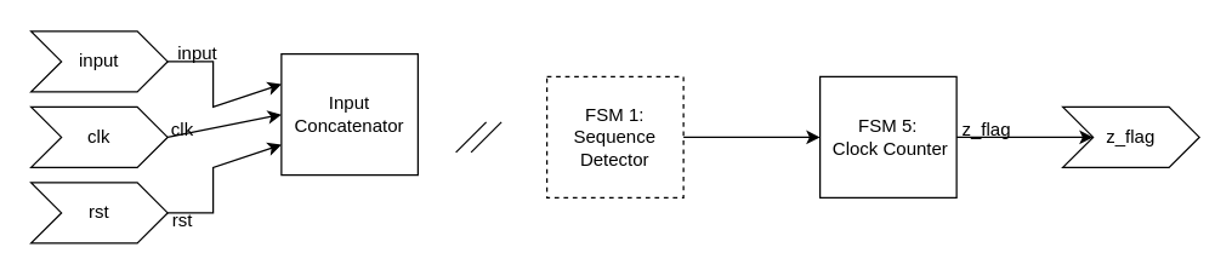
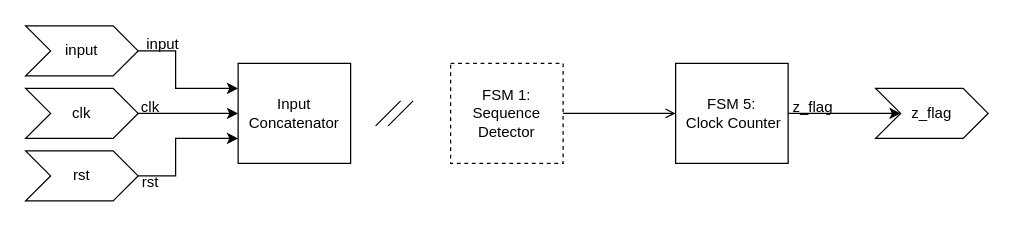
  <mxCell id="0" />
  <mxCell id="1" parent="0" />
  <mxCell id="2" value="" style="group" vertex="1" connectable="0" parent="1"><mxGeometry x="20" y="20" width="260" height="140" as="geometry" /></mxCell>
  <mxCell id="3" value="input" style="shape=step;perimeter=stepPerimeter;whiteSpace=wrap;html=1;fixedSize=1;" vertex="1" parent="2"><mxGeometry width="90" height="40" as="geometry" /></mxCell>
  <mxCell id="4" value="clk" style="shape=step;perimeter=stepPerimeter;whiteSpace=wrap;html=1;fixedSize=1;" vertex="1" parent="2"><mxGeometry y="50" width="90" height="40" as="geometry" /></mxCell>
  <mxCell id="5" value="rst" style="shape=step;perimeter=stepPerimeter;whiteSpace=wrap;html=1;fixedSize=1;" vertex="1" parent="2"><mxGeometry y="100" width="90" height="40" as="geometry" /></mxCell>
- <mxCell id="6" value="Input Concatenator" style="rounded=0;whiteSpace=wrap;html=1;" vertex="1" parent="2"><mxGeometry x="165" y="15" width="90" height="80" as="geometry" /></mxCell>
+ <mxCell id="6" value="Input Concatenator" style="rounded=0;whiteSpace=wrap;html=1;" vertex="1" parent="2"><mxGeometry x="170" y="30" width="90" height="80" as="geometry" /></mxCell>
  <mxCell id="7" value="" style="endArrow=classic;html=1;rounded=0;exitX=1;exitY=0.5;exitDx=0;exitDy=0;entryX=0;entryY=0.25;entryDx=0;entryDy=0;" edge="1" parent="2" source="3" target="6"><mxGeometry width="50" height="50" relative="1" as="geometry"><mxPoint x="350" y="90" as="sourcePoint" /><mxPoint x="400" y="40" as="targetPoint" /><Array as="points"><mxPoint x="120" y="20" /><mxPoint x="120" y="50" /></Array></mxGeometry></mxCell>
  <mxCell id="8" value="" style="endArrow=classic;html=1;rounded=0;exitX=1;exitY=0.5;exitDx=0;exitDy=0;entryX=0;entryY=0.5;entryDx=0;entryDy=0;" edge="1" parent="2" source="4" target="6"><mxGeometry width="50" height="50" relative="1" as="geometry"><mxPoint x="350" y="90" as="sourcePoint" /><mxPoint x="400" y="40" as="targetPoint" /></mxGeometry></mxCell>
  <mxCell id="9" value="" style="endArrow=classic;html=1;rounded=0;exitX=1;exitY=0.5;exitDx=0;exitDy=0;entryX=0;entryY=0.75;entryDx=0;entryDy=0;" edge="1" parent="2" source="5" target="6"><mxGeometry width="50" height="50" relative="1" as="geometry"><mxPoint x="350" y="90" as="sourcePoint" /><mxPoint x="400" y="40" as="targetPoint" /><Array as="points"><mxPoint x="120" y="120" /><mxPoint x="120" y="90" /></Array></mxGeometry></mxCell>
  <mxCell id="10" value="input" style="text;html=1;strokeColor=none;fillColor=none;align=center;verticalAlign=middle;whiteSpace=wrap;rounded=0;" vertex="1" parent="2"><mxGeometry x="80" width="60" height="30" as="geometry" /></mxCell>
  <mxCell id="11" value="clk" style="text;html=1;strokeColor=none;fillColor=none;align=center;verticalAlign=middle;whiteSpace=wrap;rounded=0;" vertex="1" parent="2"><mxGeometry x="70" y="50" width="60" height="30" as="geometry" /></mxCell>
  <mxCell id="12" value="rst" style="text;html=1;strokeColor=none;fillColor=none;align=center;verticalAlign=middle;whiteSpace=wrap;rounded=0;" vertex="1" parent="2"><mxGeometry x="70" y="110" width="60" height="30" as="geometry" /></mxCell>
  <mxCell id="13" value="FSM 1: Sequence Detector" style="rounded=0;whiteSpace=wrap;html=1;dashed=1;" vertex="1" parent="1"><mxGeometry x="360" y="50" width="90" height="80" as="geometry" /></mxCell>
  <mxCell id="14" value="FSM 5:&lt;br&gt;&amp;nbsp;Clock Counter" style="rounded=0;whiteSpace=wrap;html=1;" vertex="1" parent="1"><mxGeometry x="540" y="50" width="90" height="80" as="geometry" /></mxCell>
- <mxCell id="15" value="" style="endArrow=classic;html=1;rounded=0;exitX=1;exitY=0.5;exitDx=0;exitDy=0;entryX=0;entryY=0.5;entryDx=0;entryDy=0;" edge="1" parent="1" source="13" target="14"><mxGeometry width="50" height="50" relative="1" as="geometry"><mxPoint x="460" y="150" as="sourcePoint" /><mxPoint x="510" y="150" as="targetPoint" /></mxGeometry></mxCell>
+ <mxCell id="15" value="" style="endArrow=open;html=1;rounded=0;exitX=1;exitY=0.5;exitDx=0;exitDy=0;entryX=0;entryY=0.5;entryDx=0;entryDy=0;" edge="1" parent="1" source="13" target="14"><mxGeometry width="50" height="50" relative="1" as="geometry"><mxPoint x="460" y="150" as="sourcePoint" /><mxPoint x="510" y="150" as="targetPoint" /></mxGeometry></mxCell>
  <mxCell id="16" value="z_flag" style="shape=step;perimeter=stepPerimeter;whiteSpace=wrap;html=1;fixedSize=1;" vertex="1" parent="1"><mxGeometry x="700" y="70" width="90" height="40" as="geometry" /></mxCell>
  <mxCell id="17" value="" style="endArrow=classic;html=1;rounded=0;exitX=1;exitY=0.5;exitDx=0;exitDy=0;entryX=0;entryY=0.5;entryDx=0;entryDy=0;" edge="1" parent="1" source="14" target="16"><mxGeometry width="50" height="50" relative="1" as="geometry"><mxPoint x="750" y="190" as="sourcePoint" /><mxPoint x="800" y="190" as="targetPoint" /></mxGeometry></mxCell>
  <mxCell id="18" value="" style="group" vertex="1" connectable="0" parent="1"><mxGeometry x="300" y="80" width="30" height="20" as="geometry" /></mxCell>
  <mxCell id="19" value="" style="endArrow=none;html=1;rounded=0;" edge="1" parent="18"><mxGeometry width="50" height="50" relative="1" as="geometry"><mxPoint y="20" as="sourcePoint" /><mxPoint x="20" as="targetPoint" /></mxGeometry></mxCell>
  <mxCell id="20" value="" style="endArrow=none;html=1;rounded=0;" edge="1" parent="18"><mxGeometry width="50" height="50" relative="1" as="geometry"><mxPoint x="10" y="20" as="sourcePoint" /><mxPoint x="30" as="targetPoint" /></mxGeometry></mxCell>
  <mxCell id="21" value="z_flag" style="text;html=1;strokeColor=none;fillColor=none;align=center;verticalAlign=middle;whiteSpace=wrap;rounded=0;" vertex="1" parent="1"><mxGeometry x="620" y="70" width="60" height="30" as="geometry" /></mxCell>
